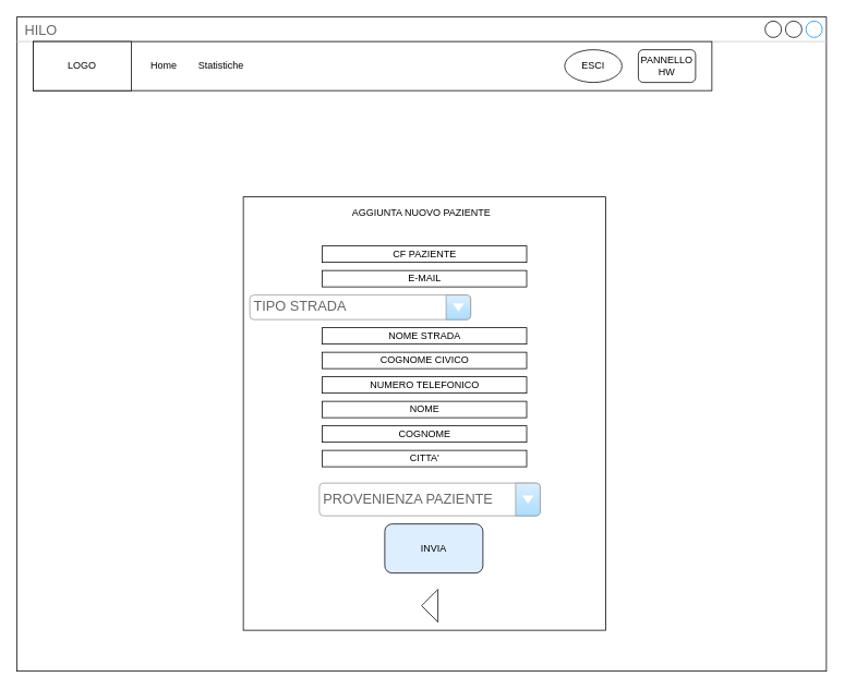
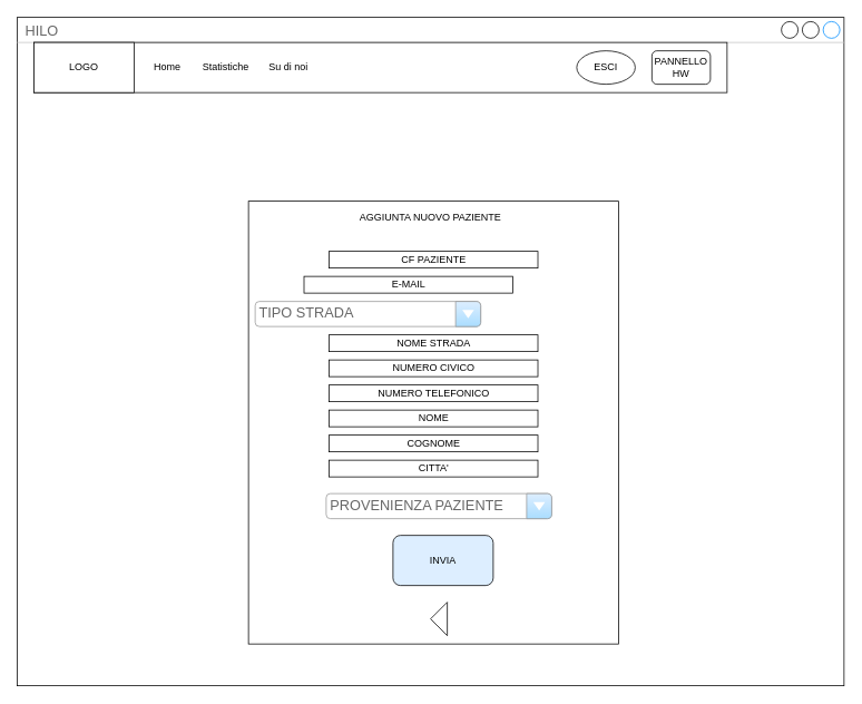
  <mxCell id="0" />
  <mxCell id="1" parent="0" />
  <mxCell id="2" value="HILO" style="strokeWidth=1;shadow=0;dashed=0;align=center;html=1;shape=mxgraph.mockup.containers.window;align=left;verticalAlign=top;spacingLeft=8;strokeColor2=#008cff;strokeColor3=#c4c4c4;fontColor=#666666;mainText=;fontSize=17;labelBackgroundColor=none;" vertex="1" parent="1"><mxGeometry x="20" y="20" width="990" height="800" as="geometry" /></mxCell>
  <mxCell id="3" value="" style="rounded=0;whiteSpace=wrap;html=1;" vertex="1" parent="1"><mxGeometry x="40" y="50" width="830" height="60" as="geometry" /></mxCell>
  <mxCell id="4" value="LOGO" style="rounded=0;whiteSpace=wrap;html=1;" vertex="1" parent="1"><mxGeometry x="40" y="50" width="120" height="60" as="geometry" /></mxCell>
  <mxCell id="5" value="Home" style="text;html=1;strokeColor=none;fillColor=none;align=center;verticalAlign=middle;whiteSpace=wrap;rounded=0;" vertex="1" parent="1"><mxGeometry x="180" y="70" width="40" height="20" as="geometry" /></mxCell>
  <mxCell id="6" value="Statistiche" style="text;html=1;strokeColor=none;fillColor=none;align=center;verticalAlign=middle;whiteSpace=wrap;rounded=0;" vertex="1" parent="1"><mxGeometry x="250" y="70" width="40" height="20" as="geometry" /></mxCell>
+ <mxCell id="7" value="Su di noi" style="text;html=1;strokeColor=none;fillColor=none;align=center;verticalAlign=middle;whiteSpace=wrap;rounded=0;" vertex="1" parent="1"><mxGeometry x="320" y="70" width="50" height="20" as="geometry" /></mxCell>
  <mxCell id="8" value="ESCI" style="ellipse;whiteSpace=wrap;html=1;" vertex="1" parent="1"><mxGeometry x="690" y="60" width="70" height="40" as="geometry" /></mxCell>
  <mxCell id="9" value="" style="rounded=0;whiteSpace=wrap;html=1;" vertex="1" parent="1"><mxGeometry x="297" y="240" width="443" height="530" as="geometry" /></mxCell>
  <mxCell id="10" value="PANNELLO HW" style="rounded=1;whiteSpace=wrap;html=1;" vertex="1" parent="1"><mxGeometry x="780" y="60" width="70" height="40" as="geometry" /></mxCell>
  <mxCell id="11" value="AGGIUNTA NUOVO PAZIENTE" style="text;html=1;strokeColor=none;fillColor=none;align=center;verticalAlign=middle;whiteSpace=wrap;rounded=0;" vertex="1" parent="1"><mxGeometry x="370" y="250" width="290" height="20" as="geometry" /></mxCell>
  <mxCell id="12" value="CF PAZIENTE" style="rounded=0;whiteSpace=wrap;html=1;" vertex="1" parent="1"><mxGeometry x="393.5" y="300" width="250" height="20" as="geometry" /></mxCell>
- <mxCell id="13" value="PROVENIENZA PAZIENTE" style="strokeWidth=1;shadow=0;dashed=0;align=center;html=1;shape=mxgraph.mockup.forms.comboBox;strokeColor=#999999;fillColor=#ddeeff;align=left;fillColor2=#aaddff;mainText=;fontColor=#666666;fontSize=17;spacingLeft=3;" vertex="1" parent="1"><mxGeometry x="390" y="590" width="270" height="40" as="geometry" /></mxCell>
+ <mxCell id="13" value="PROVENIENZA PAZIENTE" style="strokeWidth=1;shadow=0;dashed=0;align=center;html=1;shape=mxgraph.mockup.forms.comboBox;strokeColor=#999999;fillColor=#ddeeff;align=left;fillColor2=#aaddff;mainText=;fontColor=#666666;fontSize=17;spacingLeft=3;" vertex="1" parent="1"><mxGeometry x="390" y="590" width="270" height="30" as="geometry" /></mxCell>
  <mxCell id="14" value="INVIA" style="rounded=1;whiteSpace=wrap;html=1;fillColor=#ddeeff;" vertex="1" parent="1"><mxGeometry x="470" y="640" width="120" height="60" as="geometry" /></mxCell>
  <mxCell id="15" value="" style="triangle;whiteSpace=wrap;html=1;direction=west;" vertex="1" parent="1"><mxGeometry x="515" y="720" width="20" height="40" as="geometry" /></mxCell>
- <mxCell id="16" value="E-MAIL" style="rounded=0;whiteSpace=wrap;html=1;" vertex="1" parent="1"><mxGeometry x="393.5" y="330" width="250" height="20" as="geometry" /></mxCell>
+ <mxCell id="16" value="E-MAIL" style="rounded=0;whiteSpace=wrap;html=1;" vertex="1" parent="1"><mxGeometry x="363.5" y="330" width="250" height="20" as="geometry" /></mxCell>
  <mxCell id="17" value="NOME STRADA" style="rounded=0;whiteSpace=wrap;html=1;" vertex="1" parent="1"><mxGeometry x="393.5" y="400" width="250" height="20" as="geometry" /></mxCell>
  <mxCell id="18" value="TIPO STRADA" style="strokeWidth=1;shadow=0;dashed=0;align=center;html=1;shape=mxgraph.mockup.forms.comboBox;strokeColor=#999999;fillColor=#ddeeff;align=left;fillColor2=#aaddff;mainText=;fontColor=#666666;fontSize=17;spacingLeft=3;" vertex="1" parent="1"><mxGeometry x="305" y="360" width="270" height="30" as="geometry" /></mxCell>
- <mxCell id="19" value="COGNOME CIVICO" style="rounded=0;whiteSpace=wrap;html=1;" vertex="1" parent="1"><mxGeometry x="393.5" y="430" width="250" height="20" as="geometry" /></mxCell>
+ <mxCell id="19" value="NUMERO CIVICO" style="rounded=0;whiteSpace=wrap;html=1;" vertex="1" parent="1"><mxGeometry x="393.5" y="430" width="250" height="20" as="geometry" /></mxCell>
  <mxCell id="20" value="NUMERO TELEFONICO" style="rounded=0;whiteSpace=wrap;html=1;" vertex="1" parent="1"><mxGeometry x="393.5" y="460" width="250" height="20" as="geometry" /></mxCell>
  <mxCell id="21" value="NOME" style="rounded=0;whiteSpace=wrap;html=1;" vertex="1" parent="1"><mxGeometry x="393.5" y="490" width="250" height="20" as="geometry" /></mxCell>
  <mxCell id="22" value="COGNOME" style="rounded=0;whiteSpace=wrap;html=1;" vertex="1" parent="1"><mxGeometry x="393.5" y="520" width="250" height="20" as="geometry" /></mxCell>
  <mxCell id="23" value="CITTA'" style="rounded=0;whiteSpace=wrap;html=1;" vertex="1" parent="1"><mxGeometry x="393.5" y="550" width="250" height="20" as="geometry" /></mxCell>
